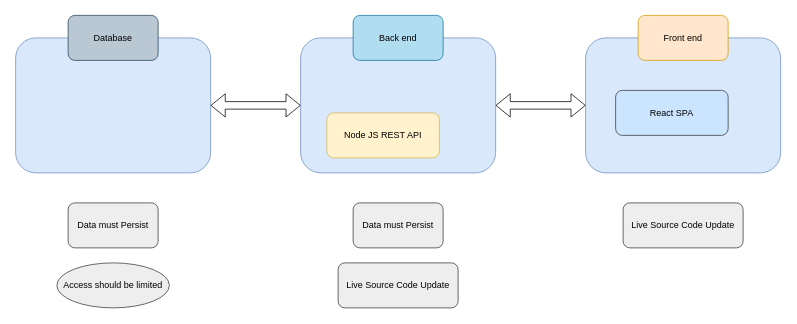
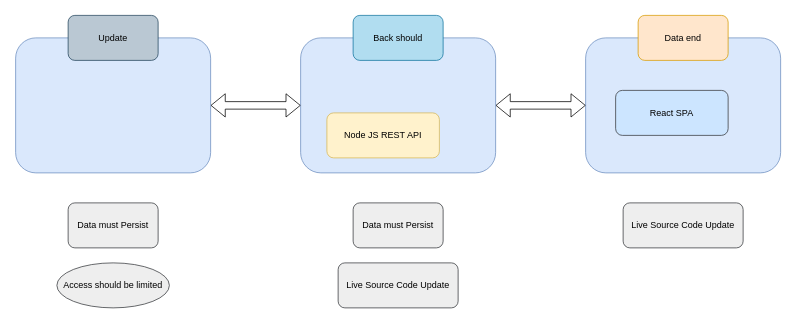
  <mxCell id="0" />
  <mxCell id="1" parent="0" />
  <mxCell id="2" value="" style="rounded=1;whiteSpace=wrap;html=1;fillColor=#dae8fc;strokeColor=#6c8ebf;" vertex="1" parent="1"><mxGeometry x="20" y="50" width="260" height="180" as="geometry" /></mxCell>
- <mxCell id="3" value="Database" style="rounded=1;whiteSpace=wrap;html=1;fillColor=#bac8d3;strokeColor=#23445d;" vertex="1" parent="1"><mxGeometry x="90" y="20" width="120" height="60" as="geometry" /></mxCell>
+ <mxCell id="3" value="Update" style="rounded=1;whiteSpace=wrap;html=1;fillColor=#bac8d3;strokeColor=#23445d;" vertex="1" parent="1"><mxGeometry x="90" y="20" width="120" height="60" as="geometry" /></mxCell>
  <mxCell id="4" value="" style="rounded=1;whiteSpace=wrap;html=1;fillColor=#dae8fc;strokeColor=#6c8ebf;" vertex="1" parent="1"><mxGeometry x="400" y="50" width="260" height="180" as="geometry" /></mxCell>
  <mxCell id="5" value="Node JS REST API" style="rounded=1;whiteSpace=wrap;html=1;fillColor=#fff2cc;strokeColor=#d6b656;" vertex="1" parent="1"><mxGeometry x="435" y="150" width="150" height="60" as="geometry" /></mxCell>
- <mxCell id="6" value="Back end" style="rounded=1;whiteSpace=wrap;html=1;fillColor=#b1ddf0;strokeColor=#10739e;" vertex="1" parent="1"><mxGeometry x="470" y="20" width="120" height="60" as="geometry" /></mxCell>
+ <mxCell id="6" value="Back should" style="rounded=1;whiteSpace=wrap;html=1;fillColor=#b1ddf0;strokeColor=#10739e;" vertex="1" parent="1"><mxGeometry x="470" y="20" width="120" height="60" as="geometry" /></mxCell>
  <mxCell id="7" value="" style="rounded=1;whiteSpace=wrap;html=1;fillColor=#dae8fc;strokeColor=#6c8ebf;" vertex="1" parent="1"><mxGeometry x="780" y="50" width="260" height="180" as="geometry" /></mxCell>
  <mxCell id="8" value="React SPA" style="rounded=1;whiteSpace=wrap;html=1;fillColor=#cce5ff;strokeColor=#36393d;" vertex="1" parent="1"><mxGeometry x="820" y="120" width="150" height="60" as="geometry" /></mxCell>
- <mxCell id="9" value="Front end" style="rounded=1;whiteSpace=wrap;html=1;fillColor=#ffe6cc;strokeColor=#d79b00;" vertex="1" parent="1"><mxGeometry x="850" y="20" width="120" height="60" as="geometry" /></mxCell>
+ <mxCell id="9" value="Data end" style="rounded=1;whiteSpace=wrap;html=1;fillColor=#ffe6cc;strokeColor=#d79b00;" vertex="1" parent="1"><mxGeometry x="850" y="20" width="120" height="60" as="geometry" /></mxCell>
  <mxCell id="10" value="" style="shape=flexArrow;endArrow=classic;startArrow=classic;html=1;rounded=0;exitX=1;exitY=0.5;exitDx=0;exitDy=0;" edge="1" parent="1" source="2" target="4"><mxGeometry width="100" height="100" relative="1" as="geometry"><mxPoint x="500" y="190" as="sourcePoint" /><mxPoint x="600" y="90" as="targetPoint" /></mxGeometry></mxCell>
  <mxCell id="11" value="" style="shape=flexArrow;endArrow=classic;startArrow=classic;html=1;rounded=0;exitX=1;exitY=0.5;exitDx=0;exitDy=0;" edge="1" parent="1" source="4"><mxGeometry width="100" height="100" relative="1" as="geometry"><mxPoint x="710" y="140" as="sourcePoint" /><mxPoint x="780" y="140" as="targetPoint" /></mxGeometry></mxCell>
  <mxCell id="12" value="Data must Persist" style="rounded=1;whiteSpace=wrap;html=1;fillColor=#eeeeee;strokeColor=#36393d;" vertex="1" parent="1"><mxGeometry x="90" y="270" width="120" height="60" as="geometry" /></mxCell>
  <mxCell id="13" value="Access should be limited" style="ellipse;whiteSpace=wrap;html=1;fillColor=#eeeeee;strokeColor=#36393d;" vertex="1" parent="1"><mxGeometry x="75" y="350" width="150" height="60" as="geometry" /></mxCell>
  <mxCell id="14" value="Data must Persist" style="rounded=1;whiteSpace=wrap;html=1;fillColor=#eeeeee;strokeColor=#36393d;" vertex="1" parent="1"><mxGeometry x="470" y="270" width="120" height="60" as="geometry" /></mxCell>
  <mxCell id="15" value="Live Source Code Update" style="rounded=1;whiteSpace=wrap;html=1;fillColor=#eeeeee;strokeColor=#36393d;" vertex="1" parent="1"><mxGeometry x="450" y="350" width="160" height="60" as="geometry" /></mxCell>
  <mxCell id="16" value="Live Source Code Update" style="rounded=1;whiteSpace=wrap;html=1;fillColor=#eeeeee;strokeColor=#36393d;" vertex="1" parent="1"><mxGeometry x="830" y="270" width="160" height="60" as="geometry" /></mxCell>
